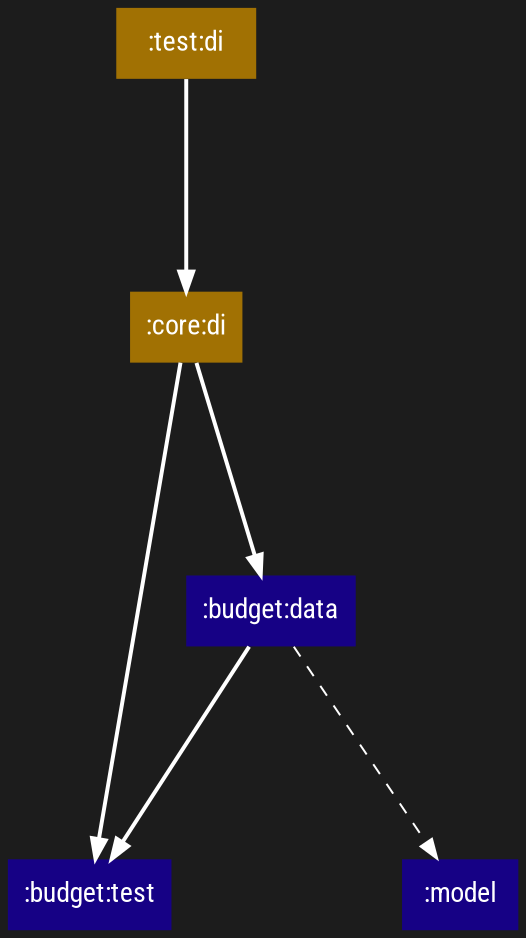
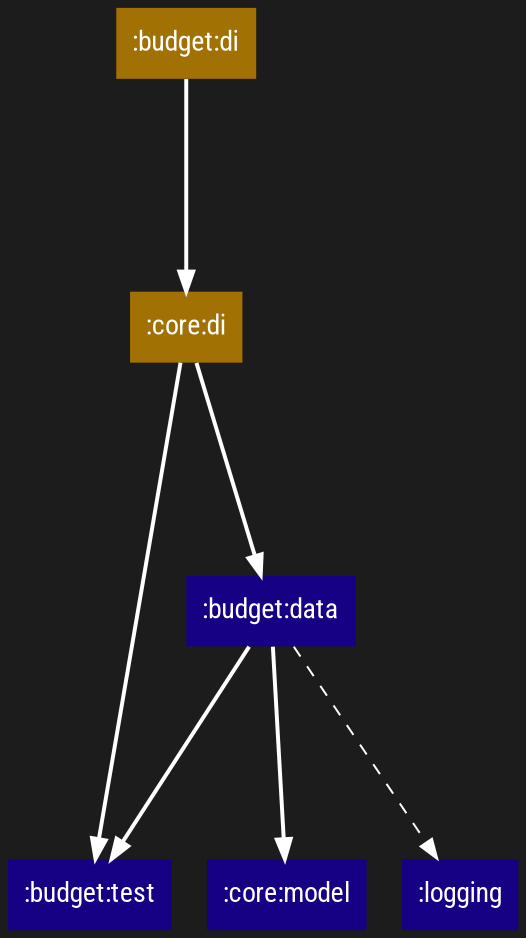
  digraph {
    bgcolor="#1c1c1c"
    fontname="Roboto Condensed"
    rankdir=TB
    ranksep=1.5
    node [color=transparent fillcolor="#160185" fontcolor=white fontname="Roboto Condensed" shape=box style=filled]
    edge [arrowhead=normal color=white fontname="Roboto Condensed" style=bold]
    n1 [label=":budget:test"]
    ":budget:data"
-   ":logging" [label=":model"]
+   ":core:model"
+   ":logging"
    ":core:di" [fillcolor="#a17103"]
-   ":test:di" [fillcolor="#a17103"]
+   ":test:di" [fillcolor="#a17103" label=":budget:di"]
    ":budget:data" -> n1
+   ":budget:data" -> ":core:model"
    ":budget:data" -> ":logging" [style=dashed]
    ":core:di" -> n1
    ":core:di" -> ":budget:data"
    ":test:di" -> ":core:di"
  }
